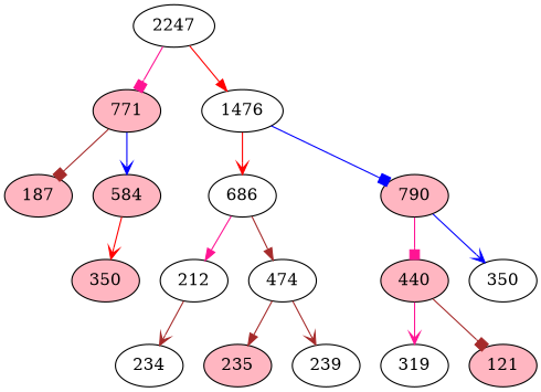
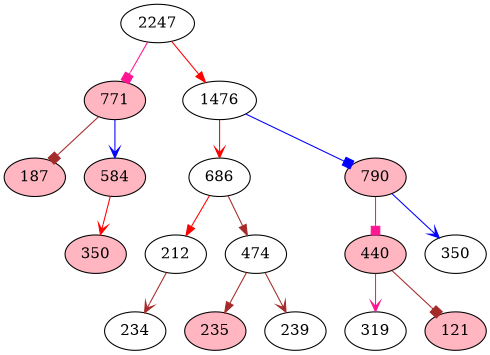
  digraph {
    node [fillcolor=white style=filled]
    edge [arrowhead=vee color=brown]
    n1 [label=2247]
    n2 [fillcolor=lightpink label=771]
    n3 [label=1476]
    n4 [fillcolor=lightpink label=187]
    n5 [fillcolor=lightpink label=584]
    n6 [label=686]
    n7 [fillcolor=lightpink label=790]
    n8 [fillcolor=lightpink label=350]
    n9 [label=212]
    n10 [label=474]
    n11 [fillcolor=lightpink label=440]
    n12 [label=350]
    n13 [label=234]
    n14 [fillcolor=lightpink label=235]
    n15 [label=239]
    n16 [label=319]
    n17 [fillcolor=lightpink label=121]
    n1 -> n2 [arrowhead=box color=deeppink]
    n1 -> n3 [arrowhead=normal color=red]
    n2 -> n4 [arrowhead=box]
    n2 -> n5 [color=blue]
    n3 -> n6 [color=red]
    n3 -> n7 [arrowhead=box color=blue]
    n5 -> n8 [color=red]
-   n6 -> n9 [arrowhead=normal color=deeppink]
+   n6 -> n9 [arrowhead=normal color=red]
    n6 -> n10 [arrowhead=normal]
    n7 -> n11 [arrowhead=box color=deeppink]
    n7 -> n12 [color=blue]
    n9 -> n13
    n10 -> n14 [arrowhead=normal]
    n10 -> n15
    n11 -> n16 [color=deeppink]
    n11 -> n17 [arrowhead=box]
  }
